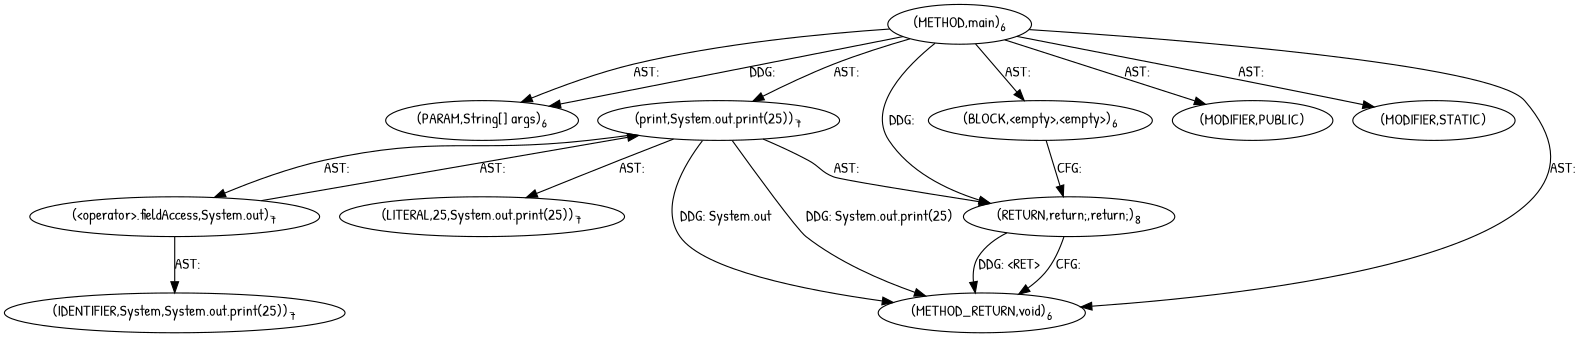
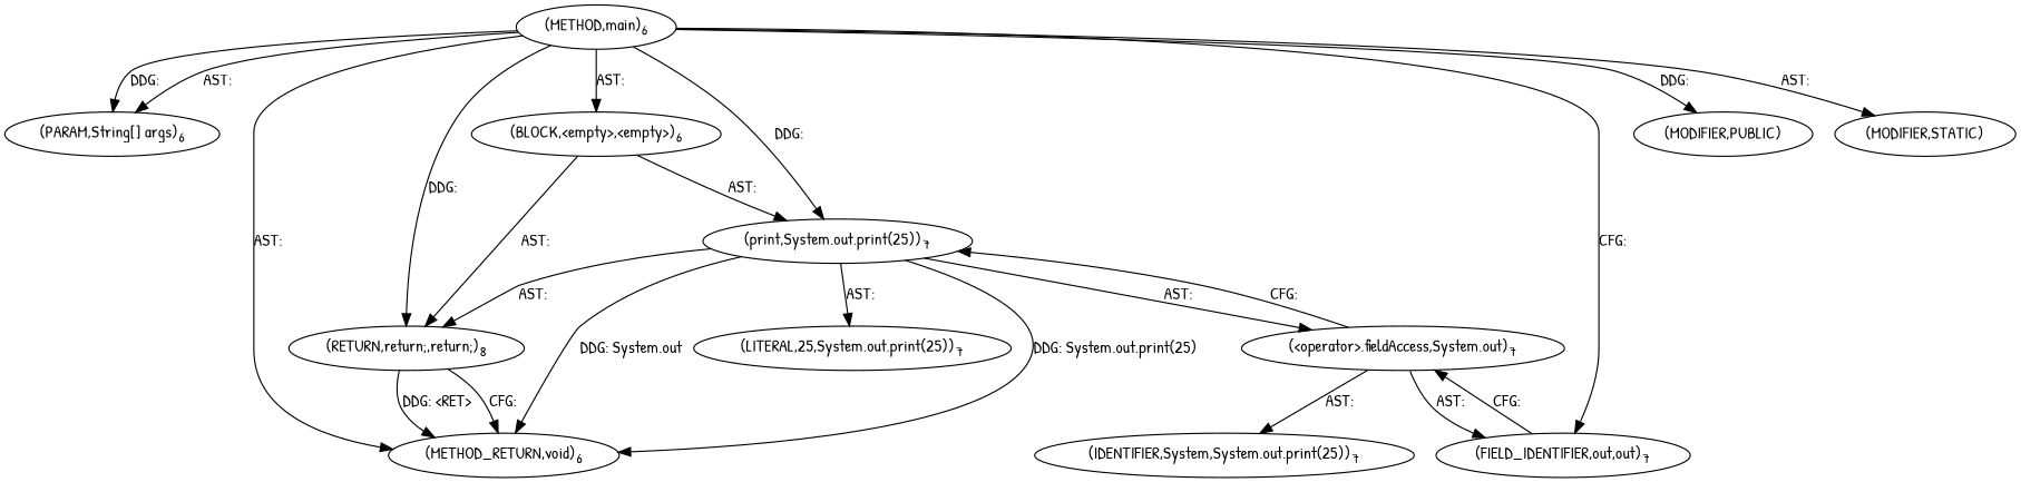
  digraph {
    fontname="Patrick Hand"
    node [fontname="Patrick Hand"]
    edge [fontname="Patrick Hand"]
    n1 [label=<(METHOD,main)<SUB>6</SUB>>]
    n2 [label=<(PARAM,String[] args)<SUB>6</SUB>>]
    n3 [label=<(BLOCK,&lt;empty&gt;,&lt;empty&gt;)<SUB>6</SUB>>]
    n4 [label=<(print,System.out.print(25))<SUB>7</SUB>>]
+   n5 [label=<(FIELD_IDENTIFIER,out,out)<SUB>7</SUB>>]
    n6 [label=<(RETURN,return;,return;)<SUB>8</SUB>>]
    n7 [label=<(MODIFIER,PUBLIC)>]
    n8 [label=<(MODIFIER,STATIC)>]
    n9 [label=<(METHOD_RETURN,void)<SUB>6</SUB>>]
    n10 [label=<(&lt;operator&gt;.fieldAccess,System.out)<SUB>7</SUB>>]
    n11 [label=<(LITERAL,25,System.out.print(25))<SUB>7</SUB>>]
    n12 [label=<(IDENTIFIER,System,System.out.print(25))<SUB>7</SUB>>]
    n1 -> n2 [label="AST: "]
    n1 -> n2 [label="DDG: "]
    n1 -> n3 [label="AST: "]
-   n1 -> n4 [label="AST: "]
+   n1 -> n4 [label="DDG: "]
+   n1 -> n5 [label="CFG: "]
    n1 -> n6 [label="DDG: "]
-   n1 -> n7 [label="AST: "]
+   n1 -> n7 [label="DDG: "]
    n1 -> n8 [label="AST: "]
    n1 -> n9 [label="AST: "]
-   n3 -> n6 [label="CFG: "]
+   n3 -> n4 [label="AST: "]
+   n3 -> n6 [label="AST: "]
    n4 -> n6 [label="AST: "]
    n4 -> n9 [label="DDG: System.out"]
    n4 -> n9 [label="DDG: System.out.print(25)"]
    n4 -> n10 [label="AST: "]
    n4 -> n11 [label="AST: "]
+   n5 -> n10 [label="CFG: "]
    n6 -> n9 [label="CFG: "]
    n6 -> n9 [label="DDG: &lt;RET&gt;"]
-   n10 -> n4 [label="AST: "]
+   n10 -> n4 [label="CFG: "]
+   n10 -> n5 [label="AST: "]
    n10 -> n12 [label="AST: "]
  }
